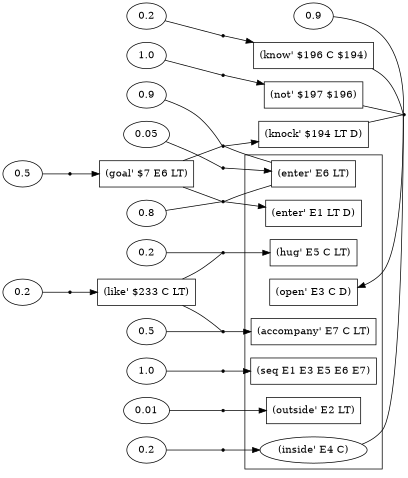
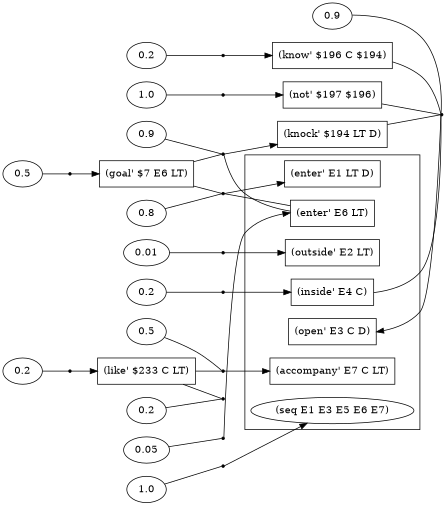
  digraph {
    rankdir=LR
    edge [arrowhead=none]
    n1 [label="(enter' E1 LT D)" shape=box]
    n2 [label="(enter' E6 LT)" shape=box]
    n3 [label="(outside' E2 LT)" shape=box]
    n4 [label="(open' E3 C D)" shape=box]
-   n5 [label="(inside' E4 C)" shape=ellipse]
-   n6 [label="(hug' E5 C LT)" shape=box]
+   n5 [label="(inside' E4 C)" shape=box]
    n7 [label="(accompany' E7 C LT)" shape=box]
-   n8 [label="(seq E1 E3 E5 E6 E7)" shape=box]
+   n8 [label="(seq E1 E3 E5 E6 E7)" shape=ellipse]
    r0 [shape=point]
    r5 [shape=point]
    r4 [shape=point]
    n12 [label=0.8]
    n13 [label=0.5]
    r1 [shape=point]
    n15 [label="(goal' $7 E6 LT)" shape=box]
    n16 [label=0.05]
    r2 [shape=point]
    n18 [label=0.01]
    r3 [shape=point]
    n20 [label=0.9]
    n21 [label=0.9]
    n22 [label="(knock' $194 LT D)" shape=box]
    n23 [label=0.2]
    r6 [shape=point]
    n25 [label="(know' $196 C $194)" shape=box]
    n26 [label=1.0]
    r7 [shape=point]
    n28 [label="(not' $197 $196)" shape=box]
    n29 [label=0.2]
    r8 [shape=point]
    n31 [label=0.2]
    r9 [shape=point]
    n33 [label=0.2]
    r10 [shape=point]
    n35 [label="(like' $233 C LT)" shape=box]
    n36 [label=0.5]
    r11 [shape=point]
    n38 [label=1.0]
    r12 [shape=point]
    subgraph cluster_1 {
      n1
      n2
      n3
      n4
      n5
-     n6
      n7
      n8
    }
    n2 -> r0
    n2 -> r5
    n5 -> r4
    r0 -> n1 [arrowhead=""]
    r5 -> n22 [arrowhead=""]
    r4 -> n4 [arrowhead=""]
    n12 -> r0
    n13 -> r1
    r1 -> n15 [arrowhead=""]
    n15 -> r0
    n15 -> r5
    n16 -> r2
    r2 -> n2 [arrowhead=""]
    n18 -> r3
    r3 -> n3 [arrowhead=""]
    n20 -> r4
    n21 -> r5
    n22 -> r4
    n23 -> r6
    r6 -> n25 [arrowhead=""]
    n25 -> r4
    n26 -> r7
    r7 -> n28 [arrowhead=""]
    n28 -> r4
    n29 -> r8
    r8 -> n5 [arrowhead=""]
    n31 -> r9
-   r9 -> n6 [arrowhead=""]
    n33 -> r10
    r10 -> n35 [arrowhead=""]
    n35 -> r9
    n35 -> r11
    n36 -> r11
    r11 -> n7 [arrowhead=""]
    n38 -> r12
    r12 -> n8 [arrowhead=""]
  }
